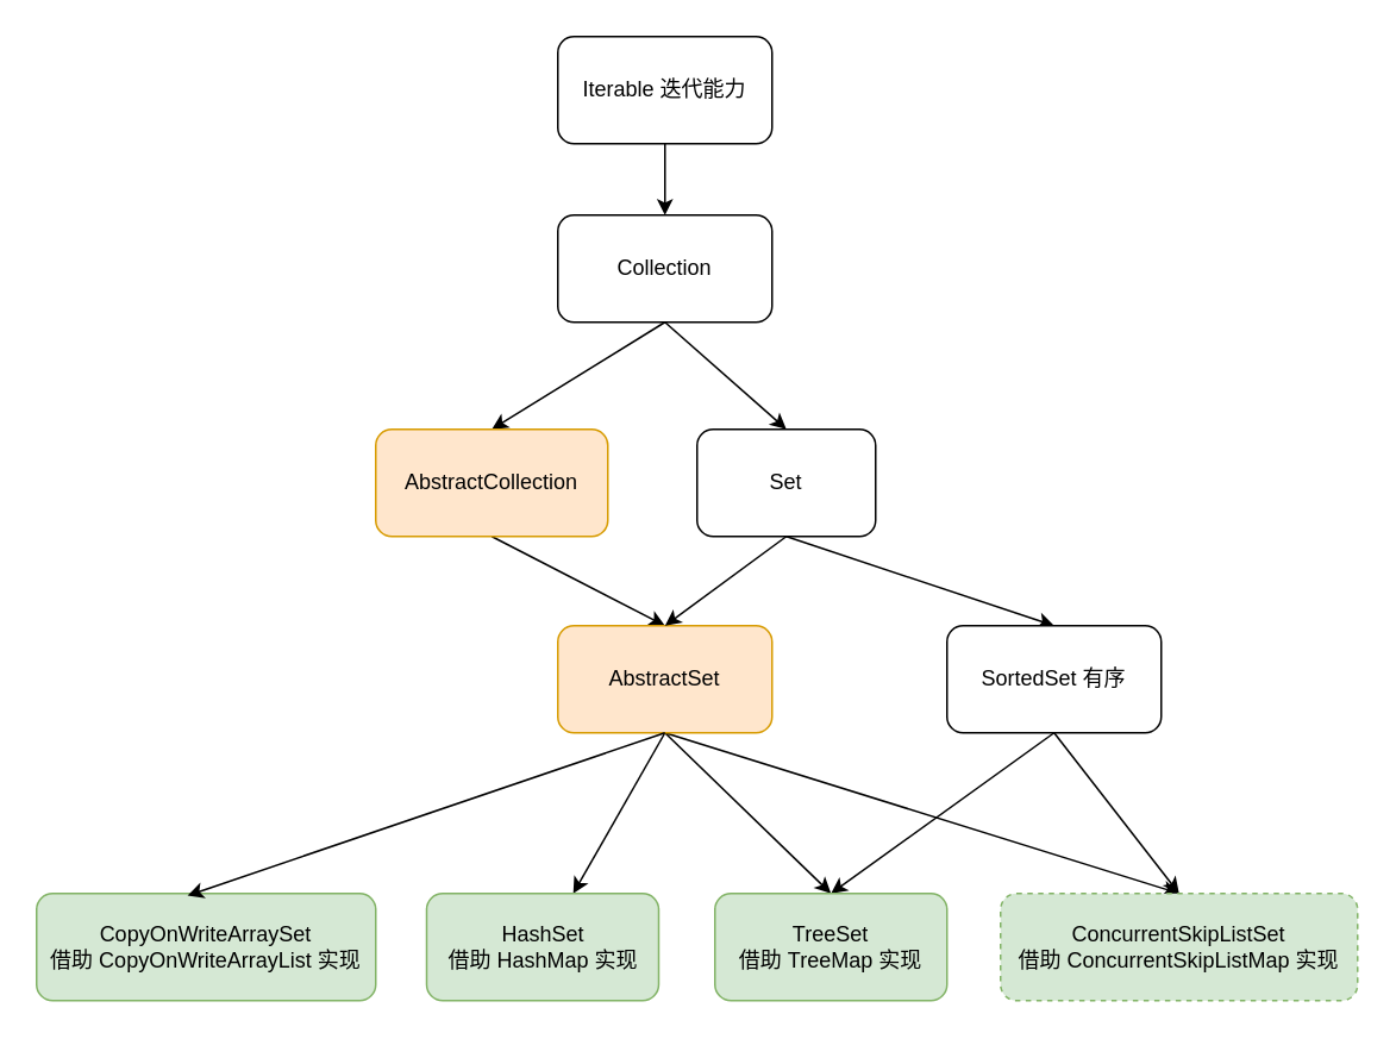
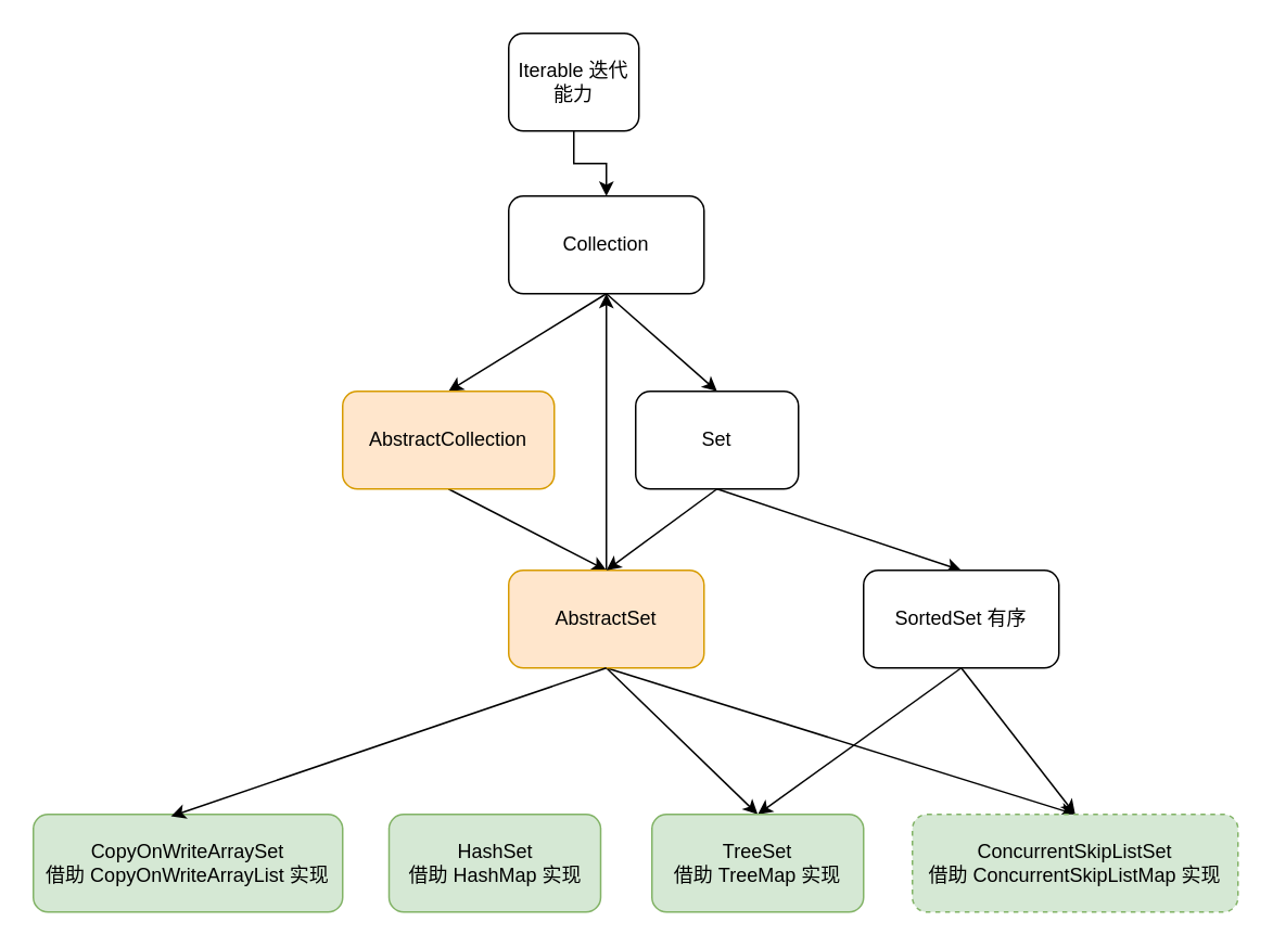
  <mxCell id="0" />
  <mxCell id="1" parent="0" />
  <mxCell id="2" style="edgeStyle=orthogonalEdgeStyle;rounded=0;orthogonalLoop=1;jettySize=auto;html=1;exitX=0.5;exitY=1;exitDx=0;exitDy=0;" edge="1" parent="1" source="3" target="6"><mxGeometry relative="1" as="geometry" /></mxCell>
- <mxCell id="3" value="Iterable 迭代能力" style="rounded=1;whiteSpace=wrap;html=1;" vertex="1" parent="1"><mxGeometry x="312" y="20" width="120" height="60" as="geometry" /></mxCell>
+ <mxCell id="3" value="Iterable 迭代能力" style="rounded=1;whiteSpace=wrap;html=1;" vertex="1" parent="1"><mxGeometry x="312" y="20" width="80" height="60" as="geometry" /></mxCell>
  <mxCell id="4" style="edgeStyle=none;rounded=0;orthogonalLoop=1;jettySize=auto;html=1;exitX=0.5;exitY=1;exitDx=0;exitDy=0;entryX=0.5;entryY=0;entryDx=0;entryDy=0;" edge="1" parent="1" source="6" target="8"><mxGeometry relative="1" as="geometry" /></mxCell>
  <mxCell id="5" style="edgeStyle=none;rounded=0;orthogonalLoop=1;jettySize=auto;html=1;exitX=0.5;exitY=1;exitDx=0;exitDy=0;entryX=0.5;entryY=0;entryDx=0;entryDy=0;" edge="1" parent="1" source="6" target="15"><mxGeometry relative="1" as="geometry" /></mxCell>
  <mxCell id="6" value="Collection" style="rounded=1;whiteSpace=wrap;html=1;" vertex="1" parent="1"><mxGeometry x="312" y="120" width="120" height="60" as="geometry" /></mxCell>
  <mxCell id="7" style="edgeStyle=none;rounded=0;orthogonalLoop=1;jettySize=auto;html=1;exitX=0.5;exitY=1;exitDx=0;exitDy=0;entryX=0.5;entryY=0;entryDx=0;entryDy=0;" edge="1" parent="1" source="8" target="12"><mxGeometry relative="1" as="geometry" /></mxCell>
  <mxCell id="8" value="AbstractCollection" style="rounded=1;whiteSpace=wrap;html=1;fillColor=#ffe6cc;strokeColor=#d79b00;" vertex="1" parent="1"><mxGeometry x="210" y="240" width="130" height="60" as="geometry" /></mxCell>
- <mxCell id="9" style="edgeStyle=none;rounded=0;orthogonalLoop=1;jettySize=auto;html=1;exitX=0.5;exitY=1;exitDx=0;exitDy=0;" edge="1" parent="1" source="12" target="19"><mxGeometry relative="1" as="geometry" /></mxCell>
+ <mxCell id="9" style="edgeStyle=none;rounded=0;orthogonalLoop=1;jettySize=auto;html=1;exitX=0.5;exitY=1;exitDx=0;exitDy=0;" edge="1" parent="1" source="12" target="6"><mxGeometry relative="1" as="geometry" /></mxCell>
  <mxCell id="10" style="edgeStyle=none;rounded=0;orthogonalLoop=1;jettySize=auto;html=1;exitX=0.5;exitY=1;exitDx=0;exitDy=0;entryX=0.5;entryY=0;entryDx=0;entryDy=0;" edge="1" parent="1" source="12" target="20"><mxGeometry relative="1" as="geometry" /></mxCell>
  <mxCell id="11" style="edgeStyle=none;rounded=0;orthogonalLoop=1;jettySize=auto;html=1;exitX=0.5;exitY=1;exitDx=0;exitDy=0;entryX=0.5;entryY=0;entryDx=0;entryDy=0;" edge="1" parent="1" source="12" target="21"><mxGeometry relative="1" as="geometry" /></mxCell>
  <mxCell id="12" value="AbstractSet" style="rounded=1;whiteSpace=wrap;html=1;fillColor=#ffe6cc;strokeColor=#d79b00;" vertex="1" parent="1"><mxGeometry x="312" y="350" width="120" height="60" as="geometry" /></mxCell>
  <mxCell id="13" style="edgeStyle=none;rounded=0;orthogonalLoop=1;jettySize=auto;html=1;exitX=0.5;exitY=1;exitDx=0;exitDy=0;entryX=0.5;entryY=0;entryDx=0;entryDy=0;" edge="1" parent="1" source="15" target="12"><mxGeometry relative="1" as="geometry" /></mxCell>
  <mxCell id="14" style="edgeStyle=none;rounded=0;orthogonalLoop=1;jettySize=auto;html=1;exitX=0.5;exitY=1;exitDx=0;exitDy=0;entryX=0.5;entryY=0;entryDx=0;entryDy=0;" edge="1" parent="1" source="15" target="18"><mxGeometry relative="1" as="geometry" /></mxCell>
  <mxCell id="15" value="Set" style="rounded=1;whiteSpace=wrap;html=1;" vertex="1" parent="1"><mxGeometry x="390" y="240" width="100" height="60" as="geometry" /></mxCell>
  <mxCell id="16" style="edgeStyle=none;rounded=0;orthogonalLoop=1;jettySize=auto;html=1;exitX=0.5;exitY=1;exitDx=0;exitDy=0;entryX=0.5;entryY=0;entryDx=0;entryDy=0;" edge="1" parent="1" source="18" target="20"><mxGeometry relative="1" as="geometry" /></mxCell>
  <mxCell id="17" style="edgeStyle=none;rounded=0;orthogonalLoop=1;jettySize=auto;html=1;exitX=0.5;exitY=1;exitDx=0;exitDy=0;entryX=0.5;entryY=0;entryDx=0;entryDy=0;" edge="1" parent="1" source="18" target="21"><mxGeometry relative="1" as="geometry" /></mxCell>
  <mxCell id="18" value="SortedSet 有序" style="rounded=1;whiteSpace=wrap;html=1;" vertex="1" parent="1"><mxGeometry x="530" y="350" width="120" height="60" as="geometry" /></mxCell>
  <mxCell id="19" value="HashSet&lt;br&gt;借助 HashMap 实现" style="rounded=1;whiteSpace=wrap;html=1;fillColor=#d5e8d4;strokeColor=#82b366;" vertex="1" parent="1"><mxGeometry x="238.5" y="500" width="130" height="60" as="geometry" /></mxCell>
  <mxCell id="20" value="TreeSet&lt;br&gt;借助 TreeMap 实现" style="rounded=1;whiteSpace=wrap;html=1;fillColor=#d5e8d4;strokeColor=#82b366;" vertex="1" parent="1"><mxGeometry x="400" y="500" width="130" height="60" as="geometry" /></mxCell>
  <mxCell id="21" value="ConcurrentSkipListSet&lt;br&gt;借助&amp;nbsp;ConcurrentSkipListMap 实现" style="rounded=1;whiteSpace=wrap;html=1;fillColor=#d5e8d4;strokeColor=#82b366;dashed=1;" vertex="1" parent="1"><mxGeometry x="560" y="500" width="200" height="60" as="geometry" /></mxCell>
  <mxCell id="22" value="CopyOnWriteArraySet&lt;br&gt;借助&amp;nbsp;CopyOnWriteArrayList 实现" style="rounded=1;whiteSpace=wrap;html=1;fillColor=#d5e8d4;strokeColor=#82b366;" vertex="1" parent="1"><mxGeometry x="20" y="500" width="190" height="60" as="geometry" /></mxCell>
  <mxCell id="23" style="edgeStyle=none;rounded=0;orthogonalLoop=1;jettySize=auto;html=1;exitX=0.5;exitY=1;exitDx=0;exitDy=0;entryX=0.445;entryY=0.02;entryDx=0;entryDy=0;entryPerimeter=0;" edge="1" parent="1" source="12" target="22"><mxGeometry relative="1" as="geometry" /></mxCell>
